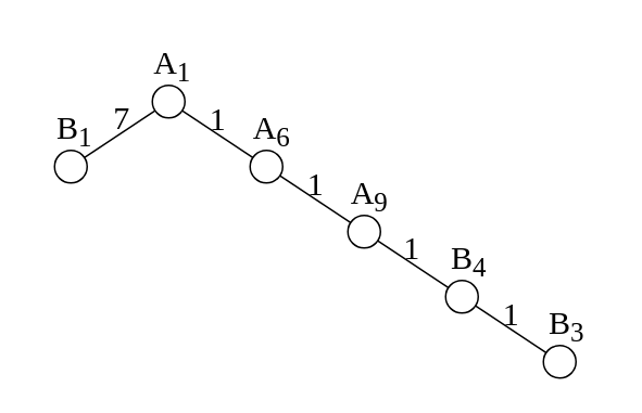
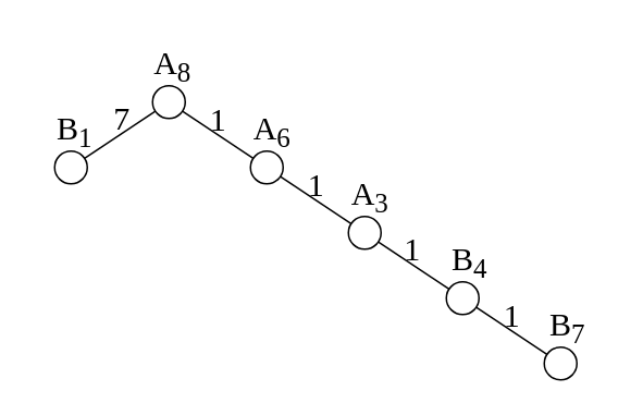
  <mxCell id="0" />
  <mxCell id="1" parent="0" />
  <mxCell id="2" value="" style="ellipse;whiteSpace=wrap;html=1;aspect=fixed;" parent="1" vertex="1"><mxGeometry x="93" y="52" width="20" height="20" as="geometry" /></mxCell>
  <mxCell id="3" value="" style="ellipse;whiteSpace=wrap;html=1;aspect=fixed;" parent="1" vertex="1"><mxGeometry x="33" y="92" width="20" height="20" as="geometry" /></mxCell>
  <mxCell id="4" value="" style="ellipse;whiteSpace=wrap;html=1;aspect=fixed;" parent="1" vertex="1"><mxGeometry x="153" y="92" width="20" height="20" as="geometry" /></mxCell>
  <mxCell id="5" value="" style="ellipse;whiteSpace=wrap;html=1;aspect=fixed;" parent="1" vertex="1"><mxGeometry x="213" y="132" width="20" height="20" as="geometry" /></mxCell>
  <mxCell id="6" value="" style="ellipse;whiteSpace=wrap;html=1;aspect=fixed;" parent="1" vertex="1"><mxGeometry x="273" y="172" width="20" height="20" as="geometry" /></mxCell>
  <mxCell id="7" value="" style="ellipse;whiteSpace=wrap;html=1;aspect=fixed;" parent="1" vertex="1"><mxGeometry x="333" y="212" width="20" height="20" as="geometry" /></mxCell>
  <mxCell id="8" value="" style="endArrow=none;html=1;rounded=0;" parent="1" source="3" target="2" edge="1"><mxGeometry width="50" height="50" relative="1" as="geometry"><mxPoint x="93" y="232" as="sourcePoint" /><mxPoint x="143" y="182" as="targetPoint" /></mxGeometry></mxCell>
  <mxCell id="9" value="" style="endArrow=none;html=1;rounded=0;" parent="1" source="2" target="4" edge="1"><mxGeometry width="50" height="50" relative="1" as="geometry"><mxPoint x="93" y="232" as="sourcePoint" /><mxPoint x="143" y="182" as="targetPoint" /></mxGeometry></mxCell>
  <mxCell id="10" value="" style="endArrow=none;html=1;rounded=0;" parent="1" source="4" target="5" edge="1"><mxGeometry width="50" height="50" relative="1" as="geometry"><mxPoint x="93" y="232" as="sourcePoint" /><mxPoint x="143" y="182" as="targetPoint" /></mxGeometry></mxCell>
  <mxCell id="11" value="" style="endArrow=none;html=1;rounded=0;" parent="1" source="6" target="5" edge="1"><mxGeometry width="50" height="50" relative="1" as="geometry"><mxPoint x="93" y="232" as="sourcePoint" /><mxPoint x="143" y="182" as="targetPoint" /></mxGeometry></mxCell>
  <mxCell id="12" value="" style="endArrow=none;html=1;rounded=0;" parent="1" source="7" target="6" edge="1"><mxGeometry width="50" height="50" relative="1" as="geometry"><mxPoint x="93" y="232" as="sourcePoint" /><mxPoint x="143" y="182" as="targetPoint" /></mxGeometry></mxCell>
- <mxCell id="13" value="&lt;font style=&quot;font-size: 20px;&quot; face=&quot;Times New Roman&quot;&gt;A&lt;sub&gt;1&lt;/sub&gt;&lt;/font&gt;" style="text;html=1;align=center;verticalAlign=middle;resizable=0;points=[];autosize=1;strokeColor=none;fillColor=none;" parent="1" vertex="1"><mxGeometry x="80" y="20" width="50" height="40" as="geometry" /></mxCell>
+ <mxCell id="13" value="&lt;font style=&quot;font-size: 20px;&quot; face=&quot;Times New Roman&quot;&gt;A&lt;sub&gt;8&lt;/sub&gt;&lt;/font&gt;" style="text;html=1;align=center;verticalAlign=middle;resizable=0;points=[];autosize=1;strokeColor=none;fillColor=none;" parent="1" vertex="1"><mxGeometry x="80" y="20" width="50" height="40" as="geometry" /></mxCell>
  <mxCell id="14" value="&lt;font style=&quot;font-size: 20px;&quot; face=&quot;Times New Roman&quot;&gt;A&lt;sub&gt;6&lt;/sub&gt;&lt;/font&gt;" style="text;html=1;align=center;verticalAlign=middle;resizable=0;points=[];autosize=1;strokeColor=none;fillColor=none;" parent="1" vertex="1"><mxGeometry x="141" y="60" width="50" height="40" as="geometry" /></mxCell>
- <mxCell id="15" value="&lt;font style=&quot;font-size: 20px;&quot; face=&quot;Times New Roman&quot;&gt;A&lt;sub&gt;9&lt;/sub&gt;&lt;/font&gt;" style="text;html=1;align=center;verticalAlign=middle;resizable=0;points=[];autosize=1;strokeColor=none;fillColor=none;" parent="1" vertex="1"><mxGeometry x="201" y="100" width="50" height="40" as="geometry" /></mxCell>
+ <mxCell id="15" value="&lt;font style=&quot;font-size: 20px;&quot; face=&quot;Times New Roman&quot;&gt;A&lt;sub&gt;3&lt;/sub&gt;&lt;/font&gt;" style="text;html=1;align=center;verticalAlign=middle;resizable=0;points=[];autosize=1;strokeColor=none;fillColor=none;" parent="1" vertex="1"><mxGeometry x="201" y="100" width="50" height="40" as="geometry" /></mxCell>
  <mxCell id="16" value="&lt;font face=&quot;Times New Roman&quot;&gt;&lt;span style=&quot;font-size: 20px;&quot;&gt;B&lt;sub&gt;4&lt;/sub&gt;&lt;/span&gt;&lt;/font&gt;" style="text;html=1;align=center;verticalAlign=middle;resizable=0;points=[];autosize=1;strokeColor=none;fillColor=none;" parent="1" vertex="1"><mxGeometry x="262" y="140" width="50" height="40" as="geometry" /></mxCell>
- <mxCell id="17" value="&lt;font face=&quot;Times New Roman&quot;&gt;&lt;span style=&quot;font-size: 20px;&quot;&gt;B&lt;sub&gt;3&lt;/sub&gt;&lt;/span&gt;&lt;/font&gt;" style="text;html=1;align=center;verticalAlign=middle;resizable=0;points=[];autosize=1;strokeColor=none;fillColor=none;" parent="1" vertex="1"><mxGeometry x="322" y="180" width="50" height="40" as="geometry" /></mxCell>
+ <mxCell id="17" value="&lt;font face=&quot;Times New Roman&quot;&gt;&lt;span style=&quot;font-size: 20px;&quot;&gt;B&lt;sub&gt;7&lt;/sub&gt;&lt;/span&gt;&lt;/font&gt;" style="text;html=1;align=center;verticalAlign=middle;resizable=0;points=[];autosize=1;strokeColor=none;fillColor=none;" parent="1" vertex="1"><mxGeometry x="322" y="180" width="50" height="40" as="geometry" /></mxCell>
  <mxCell id="18" value="&lt;font face=&quot;Times New Roman&quot;&gt;&lt;span style=&quot;font-size: 20px;&quot;&gt;B&lt;sub&gt;1&lt;/sub&gt;&lt;/span&gt;&lt;/font&gt;" style="text;html=1;align=center;verticalAlign=middle;resizable=0;points=[];autosize=1;strokeColor=none;fillColor=none;" parent="1" vertex="1"><mxGeometry x="20" y="60" width="50" height="40" as="geometry" /></mxCell>
  <mxCell id="19" value="&lt;font face=&quot;Times New Roman&quot;&gt;&lt;span style=&quot;font-size: 20px;&quot;&gt;1&lt;/span&gt;&lt;/font&gt;" style="text;html=1;align=center;verticalAlign=middle;resizable=0;points=[];autosize=1;strokeColor=none;fillColor=none;" parent="1" vertex="1"><mxGeometry x="118" y="52" width="30" height="40" as="geometry" /></mxCell>
  <mxCell id="20" value="&lt;font face=&quot;Times New Roman&quot;&gt;&lt;span style=&quot;font-size: 20px;&quot;&gt;1&lt;/span&gt;&lt;/font&gt;" style="text;html=1;align=center;verticalAlign=middle;resizable=0;points=[];autosize=1;strokeColor=none;fillColor=none;" parent="1" vertex="1"><mxGeometry x="178" y="92" width="30" height="40" as="geometry" /></mxCell>
  <mxCell id="21" value="&lt;font face=&quot;Times New Roman&quot;&gt;&lt;span style=&quot;font-size: 20px;&quot;&gt;1&lt;/span&gt;&lt;/font&gt;" style="text;html=1;align=center;verticalAlign=middle;resizable=0;points=[];autosize=1;strokeColor=none;fillColor=none;" parent="1" vertex="1"><mxGeometry x="237" y="131" width="30" height="40" as="geometry" /></mxCell>
  <mxCell id="22" value="&lt;font face=&quot;Times New Roman&quot;&gt;&lt;span style=&quot;font-size: 20px;&quot;&gt;1&lt;/span&gt;&lt;/font&gt;" style="text;html=1;align=center;verticalAlign=middle;resizable=0;points=[];autosize=1;strokeColor=none;fillColor=none;" parent="1" vertex="1"><mxGeometry x="298" y="172" width="30" height="40" as="geometry" /></mxCell>
  <mxCell id="23" value="&lt;font face=&quot;Times New Roman&quot;&gt;&lt;span style=&quot;font-size: 20px;&quot;&gt;7&lt;/span&gt;&lt;/font&gt;" style="text;html=1;align=center;verticalAlign=middle;resizable=0;points=[];autosize=1;strokeColor=none;fillColor=none;" parent="1" vertex="1"><mxGeometry x="59" y="51" width="30" height="40" as="geometry" /></mxCell>
